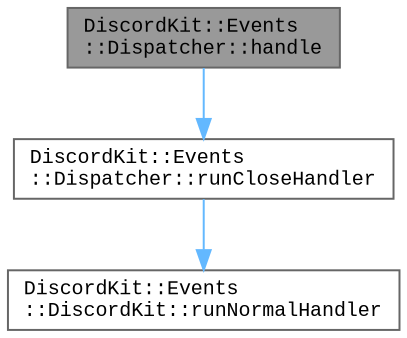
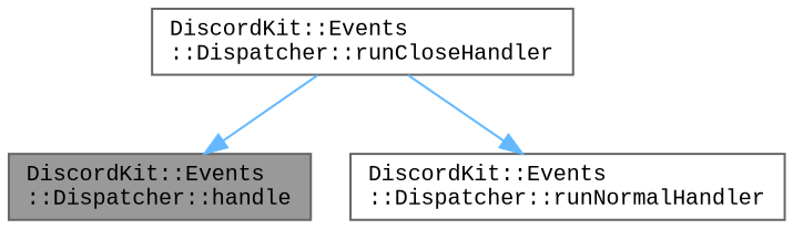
  digraph {
    fontname="Liberation Mono"
    rankdir=TB
    node [color=grey40 fillcolor=white fontname="Liberation Mono" fontsize=10 shape=box style=filled]
    edge [color=steelblue1 fontname="Liberation Mono" fontsize=10 labelfontname=Helvetica labelfontsize=10 style=solid]
    n1 [color=gray40 fillcolor=grey60 fontcolor=black height=0.2 label="DiscordKit::Events\l::Dispatcher::handle" width=0.4]
    n2 [height=0.2 label="DiscordKit::Events\l::Dispatcher::runCloseHandler" width=0.4]
-   n3 [height=0.2 label="DiscordKit::Events\l::DiscordKit::runNormalHandler" width=0.4]
-   n1 -> n2
+   n3 [height=0.2 label="DiscordKit::Events\l::Dispatcher::runNormalHandler" width=0.4]
+   n2 -> n1
    n2 -> n3
  }
